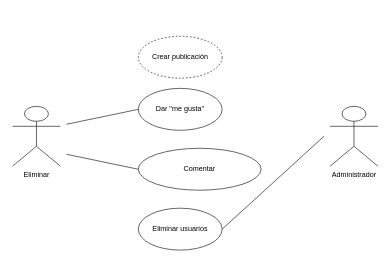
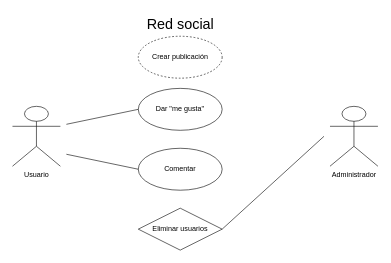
  <mxCell id="0" />
  <mxCell id="1" parent="0" />
  <mxCell id="2" value="Administrador" style="shape=umlActor;verticalLabelPosition=bottom;verticalAlign=top;html=1;" vertex="1" parent="1"><mxGeometry x="550" y="177" width="80" height="100" as="geometry" /></mxCell>
- <mxCell id="3" value="Eliminar" style="shape=umlActor;verticalLabelPosition=bottom;verticalAlign=top;html=1;" vertex="1" parent="1"><mxGeometry x="20" y="177" width="80" height="100" as="geometry" /></mxCell>
+ <mxCell id="3" value="Usuario" style="shape=umlActor;verticalLabelPosition=bottom;verticalAlign=top;html=1;" vertex="1" parent="1"><mxGeometry x="20" y="177" width="80" height="100" as="geometry" /></mxCell>
  <mxCell id="4" value="Crear publicación" style="ellipse;whiteSpace=wrap;html=1;dashed=1;" vertex="1" parent="1"><mxGeometry x="230" y="60" width="140" height="70" as="geometry" /></mxCell>
  <mxCell id="5" value="Dar &quot;me gusta&quot;" style="ellipse;whiteSpace=wrap;html=1;" vertex="1" parent="1"><mxGeometry x="230" y="147" width="140" height="70" as="geometry" /></mxCell>
- <mxCell id="6" value="Comentar" style="ellipse;whiteSpace=wrap;html=1;" vertex="1" parent="1"><mxGeometry x="230" y="247" width="205" height="70" as="geometry" /></mxCell>
- <mxCell id="7" value="Eliminar usuarios" style="ellipse;whiteSpace=wrap;html=1;" vertex="1" parent="1"><mxGeometry x="230" y="347" width="140" height="70" as="geometry" /></mxCell>
+ <mxCell id="6" value="Comentar" style="ellipse;whiteSpace=wrap;html=1;" vertex="1" parent="1"><mxGeometry x="230" y="247" width="140" height="70" as="geometry" /></mxCell>
+ <mxCell id="7" value="Eliminar usuarios" style="rhombus;whiteSpace=wrap;html=1;" vertex="1" parent="1"><mxGeometry x="230" y="347" width="140" height="70" as="geometry" /></mxCell>
  <mxCell id="8" value="" style="endArrow=none;html=1;rounded=0;entryX=0;entryY=0.5;entryDx=0;entryDy=0;" edge="1" parent="1" target="5"><mxGeometry width="50" height="50" relative="1" as="geometry"><mxPoint x="110" y="207" as="sourcePoint" /><mxPoint x="190" y="167" as="targetPoint" /></mxGeometry></mxCell>
  <mxCell id="9" value="" style="endArrow=none;html=1;rounded=0;entryX=0;entryY=0.5;entryDx=0;entryDy=0;" edge="1" parent="1" target="6"><mxGeometry width="50" height="50" relative="1" as="geometry"><mxPoint x="110" y="257" as="sourcePoint" /><mxPoint x="200" y="237" as="targetPoint" /></mxGeometry></mxCell>
  <mxCell id="10" value="" style="endArrow=none;html=1;rounded=0;exitX=1;exitY=0.5;exitDx=0;exitDy=0;" edge="1" parent="1" source="7"><mxGeometry width="50" height="50" relative="1" as="geometry"><mxPoint x="420" y="297" as="sourcePoint" /><mxPoint x="540" y="227" as="targetPoint" /></mxGeometry></mxCell>
+ <mxCell id="11" value="&lt;font style=&quot;font-size: 24px;&quot;&gt;Red social&lt;/font&gt;" style="text;html=1;align=center;verticalAlign=middle;resizable=0;points=[];autosize=1;strokeColor=none;fillColor=none;" vertex="1" parent="1"><mxGeometry x="230" y="20" width="140" height="40" as="geometry" /></mxCell>
